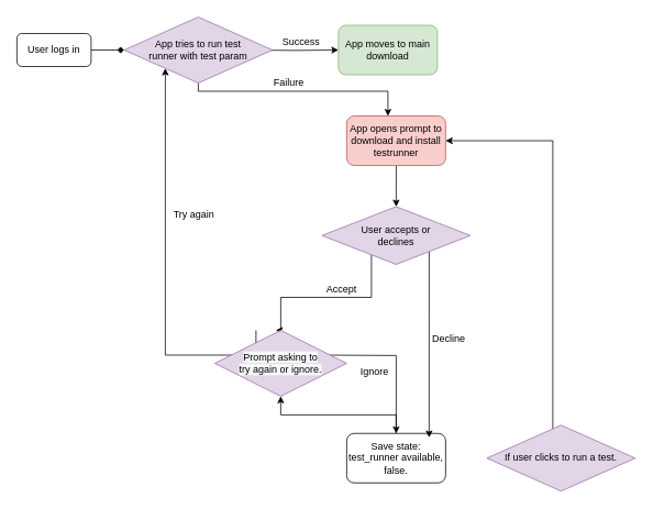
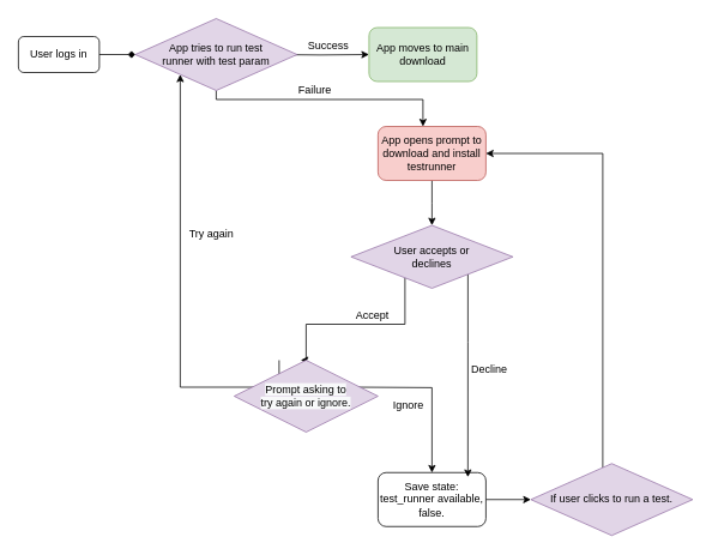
  <mxCell id="0" />
  <mxCell id="1" parent="0" />
  <mxCell id="2" style="edgeStyle=orthogonalEdgeStyle;rounded=0;orthogonalLoop=1;jettySize=auto;html=1;entryX=0;entryY=0.5;entryDx=0;entryDy=0;endArrow=diamond;" edge="1" parent="1" source="3" target="19"><mxGeometry relative="1" as="geometry"><mxPoint x="160" y="60" as="targetPoint" /></mxGeometry></mxCell>
  <mxCell id="3" value="User logs in" style="rounded=1;whiteSpace=wrap;html=1;" vertex="1" parent="1"><mxGeometry x="20" y="40" width="90" height="40" as="geometry" /></mxCell>
  <mxCell id="4" value="" style="edgeStyle=orthogonalEdgeStyle;rounded=0;orthogonalLoop=1;jettySize=auto;html=1;" edge="1" parent="1" target="5"><mxGeometry relative="1" as="geometry"><mxPoint x="300" y="60" as="sourcePoint" /></mxGeometry></mxCell>
  <mxCell id="5" value="App moves to main download" style="rounded=1;whiteSpace=wrap;html=1;fillColor=#d5e8d4;strokeColor=#82b366;" vertex="1" parent="1"><mxGeometry x="410" y="30" width="120" height="60" as="geometry" /></mxCell>
  <mxCell id="6" value="Success" style="text;html=1;strokeColor=none;fillColor=none;align=center;verticalAlign=middle;whiteSpace=wrap;rounded=0;" vertex="1" parent="1"><mxGeometry x="340" y="40" width="50" height="20" as="geometry" /></mxCell>
  <mxCell id="7" value="" style="edgeStyle=orthogonalEdgeStyle;rounded=0;orthogonalLoop=1;jettySize=auto;html=1;" edge="1" parent="1" source="8"><mxGeometry relative="1" as="geometry"><mxPoint x="480" y="250" as="targetPoint" /></mxGeometry></mxCell>
  <mxCell id="8" value="App opens prompt to download and install testrunner" style="rounded=1;whiteSpace=wrap;html=1;fillColor=#f8cecc;strokeColor=#b85450;" vertex="1" parent="1"><mxGeometry x="420" y="140" width="120" height="60" as="geometry" /></mxCell>
  <mxCell id="9" value="Failure" style="text;html=1;strokeColor=none;fillColor=none;align=center;verticalAlign=middle;whiteSpace=wrap;rounded=0;" vertex="1" parent="1"><mxGeometry x="330" y="90" width="40" height="20" as="geometry" /></mxCell>
  <mxCell id="10" style="edgeStyle=orthogonalEdgeStyle;rounded=0;orthogonalLoop=1;jettySize=auto;html=1;" edge="1" parent="1" target="19"><mxGeometry relative="1" as="geometry"><mxPoint x="310" y="400" as="sourcePoint" /><mxPoint x="200" y="170" as="targetPoint" /><Array as="points"><mxPoint x="310" y="430" /><mxPoint x="200" y="430" /></Array></mxGeometry></mxCell>
  <mxCell id="11" value="" style="edgeStyle=orthogonalEdgeStyle;rounded=0;orthogonalLoop=1;jettySize=auto;html=1;" edge="1" parent="1" target="14"><mxGeometry relative="1" as="geometry"><mxPoint x="394" y="430" as="sourcePoint" /></mxGeometry></mxCell>
  <mxCell id="12" value="Try again" style="text;html=1;strokeColor=none;fillColor=none;align=center;verticalAlign=middle;whiteSpace=wrap;rounded=0;" vertex="1" parent="1"><mxGeometry x="200" y="250" width="70" height="20" as="geometry" /></mxCell>
- <mxCell id="13" value="" style="edgeStyle=orthogonalEdgeStyle;rounded=0;orthogonalLoop=1;jettySize=auto;html=1;" edge="1" parent="1" source="14" target="25"><mxGeometry relative="1" as="geometry" /></mxCell>
+ <mxCell id="13" value="" style="edgeStyle=orthogonalEdgeStyle;rounded=0;orthogonalLoop=1;jettySize=auto;html=1;" edge="1" parent="1" source="14" target="16"><mxGeometry relative="1" as="geometry" /></mxCell>
  <mxCell id="14" value="Save state: test_runner available, false." style="rounded=1;whiteSpace=wrap;html=1;" vertex="1" parent="1"><mxGeometry x="420" y="525" width="120" height="60" as="geometry" /></mxCell>
  <mxCell id="15" style="edgeStyle=orthogonalEdgeStyle;rounded=0;orthogonalLoop=1;jettySize=auto;html=1;entryX=1;entryY=0.5;entryDx=0;entryDy=0;" edge="1" parent="1" source="16" target="8"><mxGeometry relative="1" as="geometry"><mxPoint x="600" y="190" as="targetPoint" /><Array as="points"><mxPoint x="670" y="170" /></Array></mxGeometry></mxCell>
  <mxCell id="16" value="If user clicks to run a test." style="rhombus;whiteSpace=wrap;html=1;fillColor=#e1d5e7;strokeColor=#9673a6;" vertex="1" parent="1"><mxGeometry x="590" y="515" width="180" height="80" as="geometry" /></mxCell>
  <mxCell id="17" value="Ignore" style="text;html=1;strokeColor=none;fillColor=none;align=center;verticalAlign=middle;whiteSpace=wrap;rounded=0;" vertex="1" parent="1"><mxGeometry x="434" y="440" width="40" height="20" as="geometry" /></mxCell>
  <mxCell id="18" style="edgeStyle=orthogonalEdgeStyle;rounded=0;orthogonalLoop=1;jettySize=auto;html=1;entryX=0.417;entryY=0;entryDx=0;entryDy=0;entryPerimeter=0;" edge="1" parent="1" source="19" target="8"><mxGeometry relative="1" as="geometry"><Array as="points"><mxPoint x="240" y="110" /><mxPoint x="470" y="110" /></Array></mxGeometry></mxCell>
  <mxCell id="19" value="&lt;span&gt;App tries to run test&lt;br&gt;runner with test param&lt;/span&gt;" style="rhombus;whiteSpace=wrap;html=1;fillColor=#e1d5e7;strokeColor=#9673a6;" vertex="1" parent="1"><mxGeometry x="150" y="20" width="180" height="80" as="geometry" /></mxCell>
  <mxCell id="20" value="" style="edgeStyle=orthogonalEdgeStyle;rounded=0;orthogonalLoop=1;jettySize=auto;html=1;" edge="1" parent="1" source="22"><mxGeometry relative="1" as="geometry"><mxPoint x="334" y="400" as="targetPoint" /><Array as="points"><mxPoint x="450" y="360" /><mxPoint x="340" y="360" /><mxPoint x="340" y="400" /></Array></mxGeometry></mxCell>
  <mxCell id="21" style="edgeStyle=orthogonalEdgeStyle;rounded=0;orthogonalLoop=1;jettySize=auto;html=1;entryX=0.833;entryY=0.083;entryDx=0;entryDy=0;entryPerimeter=0;" edge="1" parent="1" source="22" target="14"><mxGeometry relative="1" as="geometry"><Array as="points"><mxPoint x="520" y="380" /><mxPoint x="520" y="380" /></Array></mxGeometry></mxCell>
  <mxCell id="22" value="User accepts or&lt;br&gt;declines" style="rhombus;whiteSpace=wrap;html=1;fillColor=#e1d5e7;strokeColor=#9673a6;" vertex="1" parent="1"><mxGeometry x="390" y="250" width="180" height="70" as="geometry" /></mxCell>
  <mxCell id="23" value="Accept" style="text;html=1;strokeColor=none;fillColor=none;align=center;verticalAlign=middle;whiteSpace=wrap;rounded=0;" vertex="1" parent="1"><mxGeometry x="394" y="340" width="40" height="20" as="geometry" /></mxCell>
  <mxCell id="24" value="Decline" style="text;html=1;strokeColor=none;fillColor=none;align=center;verticalAlign=middle;whiteSpace=wrap;rounded=0;" vertex="1" parent="1"><mxGeometry x="524" y="400" width="40" height="20" as="geometry" /></mxCell>
  <mxCell id="25" value="&lt;span style=&quot;color: rgb(0 , 0 , 0) ; font-family: &amp;#34;helvetica&amp;#34; ; font-size: 12px ; font-style: normal ; font-weight: 400 ; letter-spacing: normal ; text-align: center ; text-indent: 0px ; text-transform: none ; word-spacing: 0px ; background-color: rgb(248 , 249 , 250) ; display: inline ; float: none&quot;&gt;Prompt asking to&lt;br&gt;try again or ignore.&lt;/span&gt;" style="rhombus;whiteSpace=wrap;html=1;fillColor=#e1d5e7;strokeColor=#9673a6;" vertex="1" parent="1"><mxGeometry x="260" y="400" width="160" height="80" as="geometry" /></mxCell>
